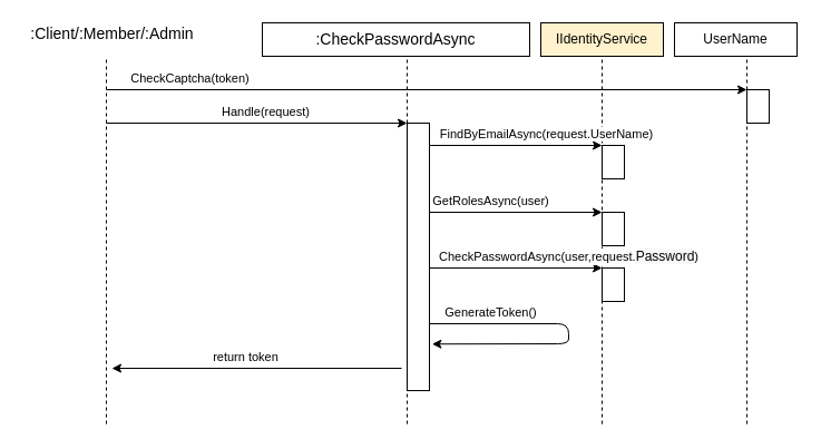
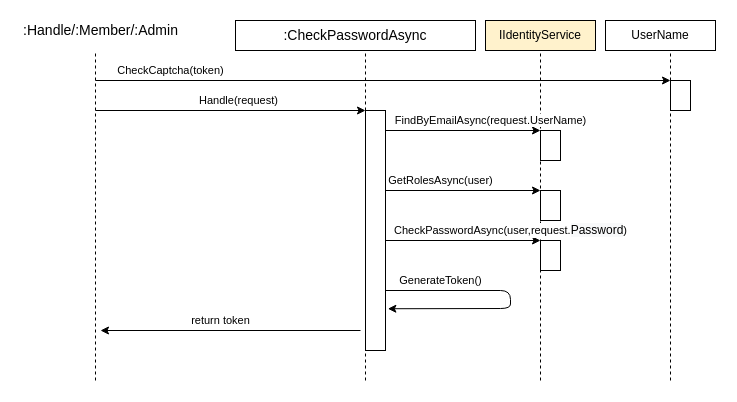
  <mxCell id="0" />
  <mxCell id="1" parent="0" />
  <mxCell id="2" value="IIdentityService" style="rounded=0;whiteSpace=wrap;html=1;fillColor=#fff2cc;" parent="1" vertex="1"><mxGeometry x="485" y="20" width="110" height="30" as="geometry" /></mxCell>
  <mxCell id="3" value="&lt;span style=&quot;font-size: 14px&quot;&gt;:CheckPasswordAsync&lt;/span&gt;" style="rounded=0;whiteSpace=wrap;html=1;" parent="1" vertex="1"><mxGeometry x="235" y="20" width="240" height="30" as="geometry" /></mxCell>
  <mxCell id="4" value="Handle(request)" style="endArrow=classic;html=1;entryX=0;entryY=0;entryDx=0;entryDy=0;" parent="1" target="8" edge="1"><mxGeometry x="0.059" y="10" width="50" height="50" relative="1" as="geometry"><mxPoint x="95" y="110" as="sourcePoint" /><mxPoint x="360" y="110" as="targetPoint" /><mxPoint as="offset" /></mxGeometry></mxCell>
  <mxCell id="5" value="" style="endArrow=none;dashed=1;html=1;fontSize=11;" parent="1" edge="1"><mxGeometry width="50" height="50" relative="1" as="geometry"><mxPoint x="95" y="380" as="sourcePoint" /><mxPoint x="95" y="50" as="targetPoint" /></mxGeometry></mxCell>
  <mxCell id="6" value="" style="endArrow=none;dashed=1;html=1;fontSize=11;" parent="1" edge="1"><mxGeometry width="50" height="50" relative="1" as="geometry"><mxPoint x="365" y="380" as="sourcePoint" /><mxPoint x="365" y="50" as="targetPoint" /></mxGeometry></mxCell>
  <mxCell id="7" value="" style="endArrow=none;dashed=1;html=1;fontSize=11;" parent="1" edge="1"><mxGeometry width="50" height="50" relative="1" as="geometry"><mxPoint x="540" y="380" as="sourcePoint" /><mxPoint x="540" y="50" as="targetPoint" /></mxGeometry></mxCell>
  <mxCell id="8" value="" style="rounded=0;whiteSpace=wrap;html=1;fontSize=11;" parent="1" vertex="1"><mxGeometry x="365" y="110" width="20" height="240" as="geometry" /></mxCell>
- <mxCell id="9" value=":Client/:Member/:Admin" style="text;html=1;align=center;verticalAlign=middle;resizable=0;points=[];autosize=1;fontSize=14;" parent="1" vertex="1"><mxGeometry y="20" width="160" height="20" as="geometry" x="20" /></mxCell>
+ <mxCell id="9" value=":Handle/:Member/:Admin" style="text;html=1;align=center;verticalAlign=middle;resizable=0;points=[];autosize=1;fontSize=14;" parent="1" vertex="1"><mxGeometry y="20" width="160" height="20" as="geometry" x="20" /></mxCell>
  <mxCell id="10" value="UserName" style="rounded=0;whiteSpace=wrap;html=1;" parent="1" vertex="1"><mxGeometry x="605" y="20" width="110" height="30" as="geometry" /></mxCell>
  <mxCell id="11" value="" style="endArrow=none;dashed=1;html=1;fontSize=11;" parent="1" edge="1"><mxGeometry width="50" height="50" relative="1" as="geometry"><mxPoint x="670" y="380" as="sourcePoint" /><mxPoint x="670" y="50" as="targetPoint" /></mxGeometry></mxCell>
  <mxCell id="12" value="" style="rounded=0;whiteSpace=wrap;html=1;fontSize=11;" parent="1" vertex="1"><mxGeometry x="670" y="80" width="20" height="30" as="geometry" /></mxCell>
  <mxCell id="13" value="CheckCaptcha(token)" style="endArrow=classic;html=1;entryX=0;entryY=0;entryDx=0;entryDy=0;" parent="1" target="12" edge="1"><mxGeometry x="-0.739" y="10" width="50" height="50" relative="1" as="geometry"><mxPoint x="95" y="80" as="sourcePoint" /><mxPoint x="365" y="80" as="targetPoint" /><mxPoint as="offset" /></mxGeometry></mxCell>
  <mxCell id="14" value="FindByEmailAsync(request.UserName)" style="endArrow=classic;html=1;" parent="1" edge="1"><mxGeometry x="0.355" y="10" width="50" height="50" relative="1" as="geometry"><mxPoint x="385" y="130" as="sourcePoint" /><mxPoint x="540" y="130" as="targetPoint" /><mxPoint as="offset" /></mxGeometry></mxCell>
  <mxCell id="15" value="" style="rounded=0;whiteSpace=wrap;html=1;fontSize=11;" parent="1" vertex="1"><mxGeometry x="540" y="130" width="20" height="30" as="geometry" /></mxCell>
  <mxCell id="16" value="GetRolesAsync(user)" style="endArrow=classic;html=1;" parent="1" edge="1"><mxGeometry x="-0.29" y="10" width="50" height="50" relative="1" as="geometry"><mxPoint x="385" y="190" as="sourcePoint" /><mxPoint x="540" y="190" as="targetPoint" /><mxPoint as="offset" /></mxGeometry></mxCell>
  <mxCell id="17" value="" style="rounded=0;whiteSpace=wrap;html=1;fontSize=11;" parent="1" vertex="1"><mxGeometry x="540" y="190" width="20" height="30" as="geometry" /></mxCell>
  <mxCell id="18" value="CheckPasswordAsync(user,request.&lt;span style=&quot;font-size: 12px ; text-align: left ; background-color: rgb(248 , 249 , 250)&quot;&gt;Password&lt;/span&gt;)" style="endArrow=classic;html=1;" parent="1" edge="1"><mxGeometry x="0.613" y="10" width="50" height="50" relative="1" as="geometry"><mxPoint x="385" y="240" as="sourcePoint" /><mxPoint x="540" y="240" as="targetPoint" /><mxPoint as="offset" /></mxGeometry></mxCell>
  <mxCell id="19" value="" style="rounded=0;whiteSpace=wrap;html=1;fontSize=11;" parent="1" vertex="1"><mxGeometry x="540" y="240" width="20" height="30" as="geometry" /></mxCell>
  <mxCell id="20" value="&lt;span style=&quot;font-family: &amp;#34;helvetica&amp;#34;&quot;&gt;GenerateToken(&lt;/span&gt;&lt;span style=&quot;font-family: &amp;#34;helvetica&amp;#34;&quot;&gt;)&lt;/span&gt;" style="endArrow=classic;html=1;entryX=1.118;entryY=0.826;entryDx=0;entryDy=0;entryPerimeter=0;exitX=1;exitY=0.75;exitDx=0;exitDy=0;" parent="1" source="8" target="8" edge="1"><mxGeometry x="-0.586" y="10" width="50" height="50" relative="1" as="geometry"><mxPoint x="385" y="280" as="sourcePoint" /><mxPoint x="510" y="320" as="targetPoint" /><mxPoint as="offset" /><Array as="points"><mxPoint x="510" y="290" /><mxPoint x="510" y="308" /></Array></mxGeometry></mxCell>
  <mxCell id="21" value="return token" style="endArrow=classic;html=1;" parent="1" edge="1"><mxGeometry x="0.077" y="-10" width="50" height="50" relative="1" as="geometry"><mxPoint x="360" y="330" as="sourcePoint" /><mxPoint x="100" y="330" as="targetPoint" /><mxPoint as="offset" /></mxGeometry></mxCell>
